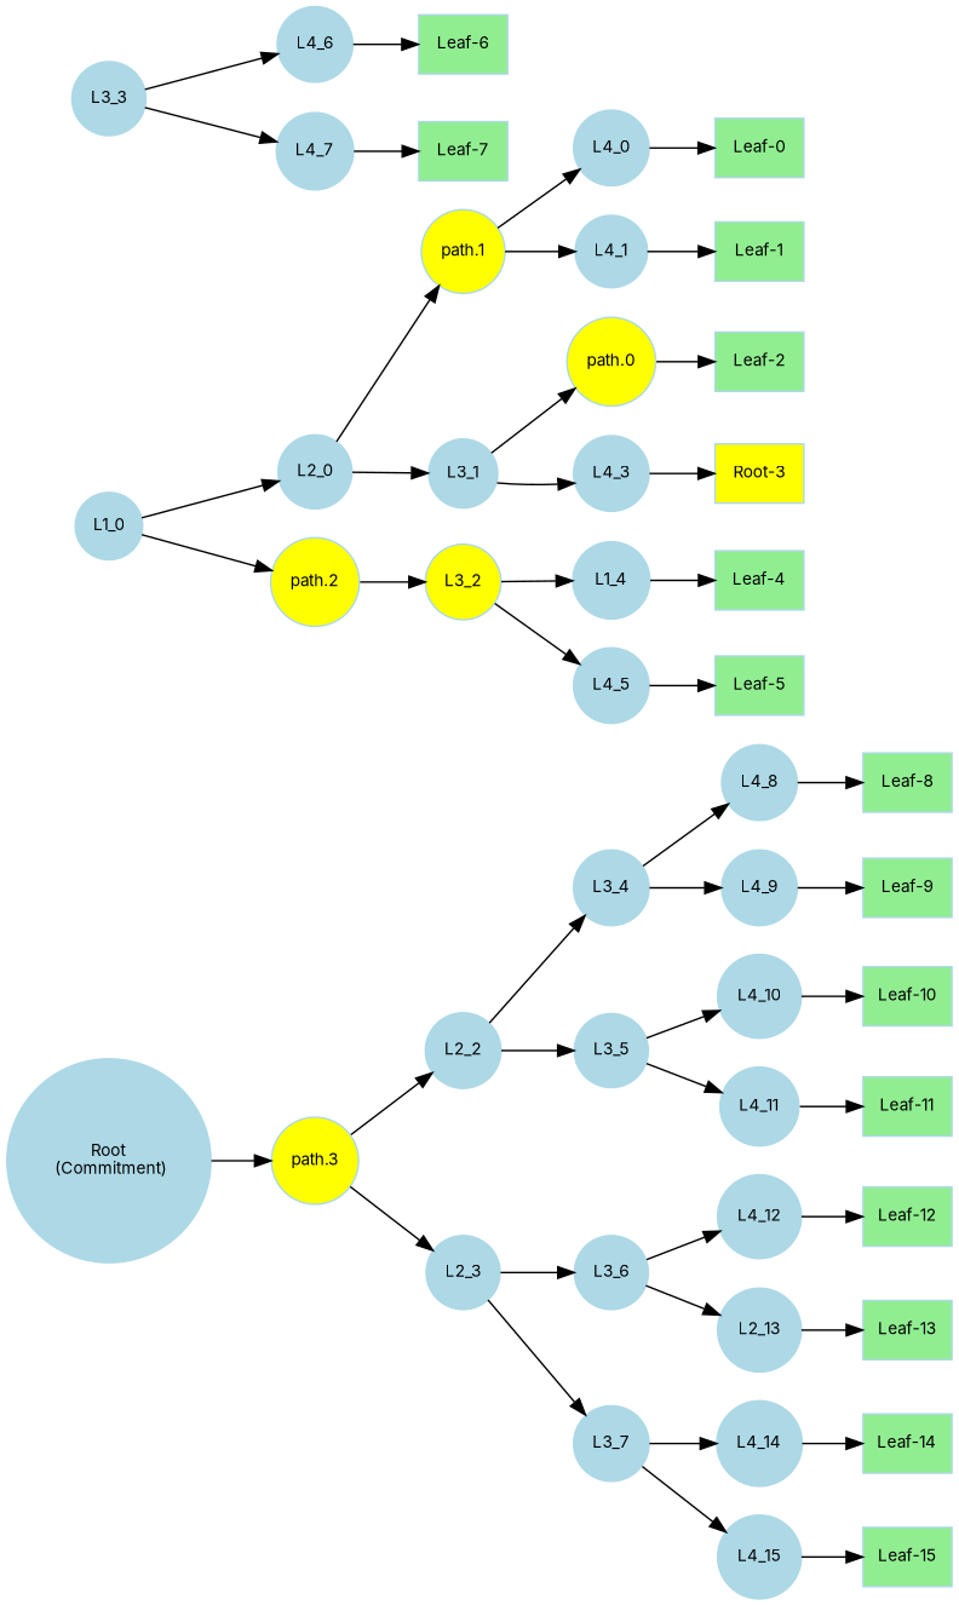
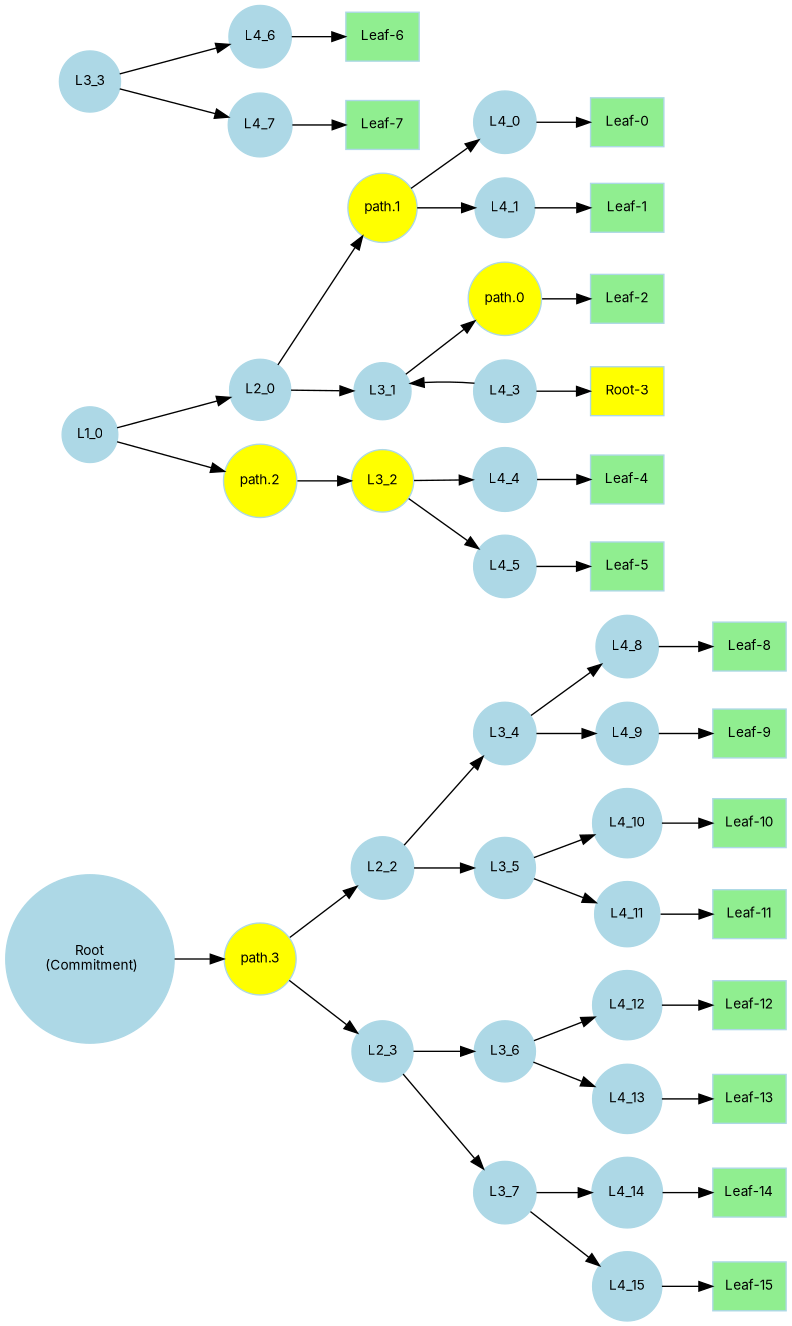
  digraph {
    fontname=Inter
    rankdir=LR
    node [color=lightblue fontname=Inter fontsize=10 shape=circle style=filled]
    edge [fontname=Inter]
    n1 [label="Root\n (Commitment)"]
    n2 [fillcolor=yellow label="path.3"]
    L1_0
    L2_0
    n5 [fillcolor=yellow label="path.2"]
    L2_2
    L2_3
    n8 [fillcolor=yellow label="path.1"]
    L3_1
    L3_2 [fillcolor=yellow]
    L3_4
    L3_5
    L3_6
    L3_7
    L4_0
    L4_1
    n17 [fillcolor=yellow label="path.0"]
    L4_3
-   L4_4 [label=L1_4]
+   L4_4
    L4_5
    L3_3
    L4_6
    L4_7
    L4_8
    L4_9
    L4_10
    L4_11
    L4_12
-   L4_13 [label=L2_13]
+   L4_13
    L4_14
    L4_15
    n32 [fillcolor=lightgreen label="Leaf-0" shape=rect]
    n33 [fillcolor=lightgreen label="Leaf-1" shape=rect]
    n34 [fillcolor=lightgreen label="Leaf-2" shape=rect]
    n35 [fillcolor=yellow label="Root-3" shape=rect]
    n36 [fillcolor=lightgreen label="Leaf-4" shape=rect]
    n37 [fillcolor=lightgreen label="Leaf-5" shape=rect]
    n38 [fillcolor=lightgreen label="Leaf-6" shape=rect]
    n39 [fillcolor=lightgreen label="Leaf-7" shape=rect]
    n40 [fillcolor=lightgreen label="Leaf-8" shape=rect]
    n41 [fillcolor=lightgreen label="Leaf-9" shape=rect]
    n42 [fillcolor=lightgreen label="Leaf-10" shape=rect]
    n43 [fillcolor=lightgreen label="Leaf-11" shape=rect]
    n44 [fillcolor=lightgreen label="Leaf-12" shape=rect]
    n45 [fillcolor=lightgreen label="Leaf-13" shape=rect]
    n46 [fillcolor=lightgreen label="Leaf-14" shape=rect]
    n47 [fillcolor=lightgreen label="Leaf-15" shape=rect]
    n1 -> n2
    n2 -> L2_2
    n2 -> L2_3
    L1_0 -> L2_0
    L1_0 -> n5
    L2_0 -> n8
    L2_0 -> L3_1
    n5 -> L3_2
    L2_2 -> L3_4
    L2_2 -> L3_5
    L2_3 -> L3_6
    L2_3 -> L3_7
    n8 -> L4_0
    n8 -> L4_1
    L3_1 -> n17
-   L3_1 -> L4_3
+   L4_3 -> L3_1
    L3_2 -> L4_4
    L3_2 -> L4_5
    L3_4 -> L4_8
    L3_4 -> L4_9
    L3_5 -> L4_10
    L3_5 -> L4_11
    L3_6 -> L4_12
    L3_6 -> L4_13
    L3_7 -> L4_14
    L3_7 -> L4_15
    L4_0 -> n32
    L4_1 -> n33
    n17 -> n34
    L4_3 -> n35
    L4_4 -> n36
    L4_5 -> n37
    L3_3 -> L4_6
    L3_3 -> L4_7
    L4_6 -> n38
    L4_7 -> n39
    L4_8 -> n40
    L4_9 -> n41
    L4_10 -> n42
    L4_11 -> n43
    L4_12 -> n44
    L4_13 -> n45
    L4_14 -> n46
    L4_15 -> n47
  }
